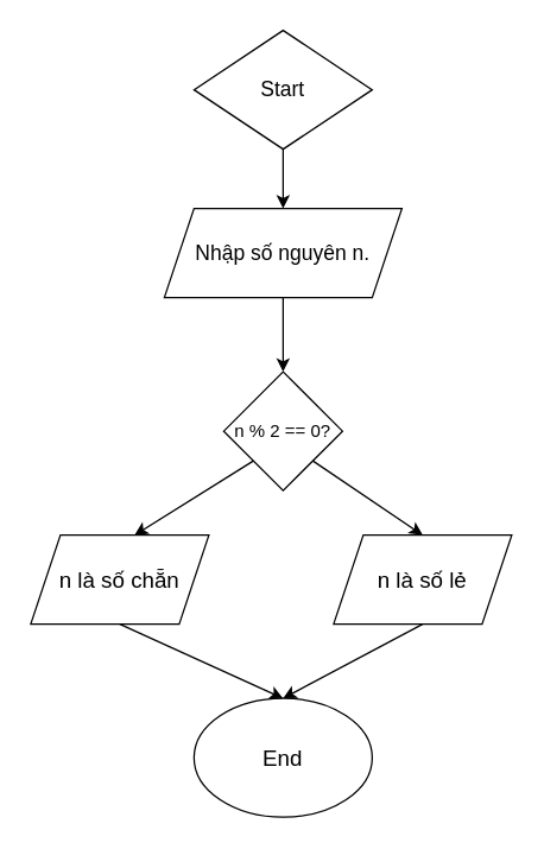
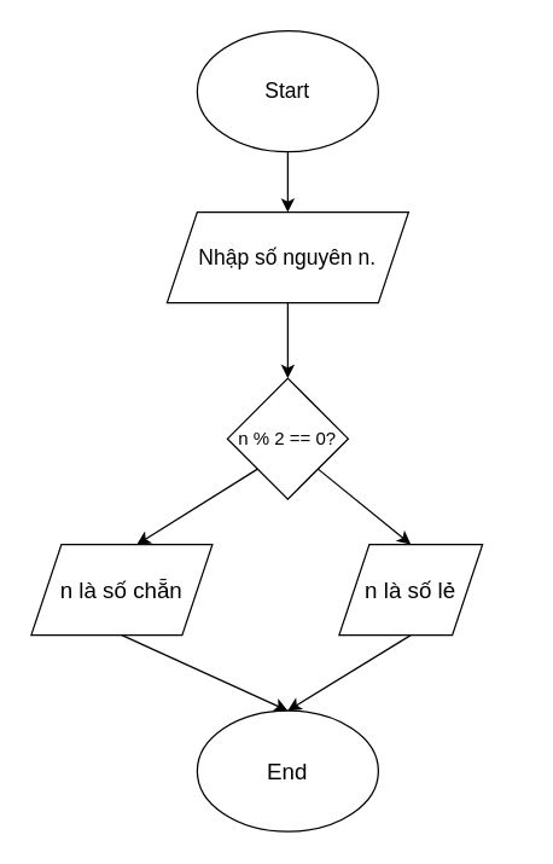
  <mxCell id="0" />
  <mxCell id="1" parent="0" />
- <mxCell id="2" value="&lt;font style=&quot;font-size: 14px;&quot;&gt;Start&lt;/font&gt;" style="rhombus;whiteSpace=wrap;html=1;" vertex="1" parent="1"><mxGeometry x="130" y="20" width="120" height="80" as="geometry" /></mxCell>
+ <mxCell id="2" value="&lt;font style=&quot;font-size: 14px;&quot;&gt;Start&lt;/font&gt;" style="ellipse;whiteSpace=wrap;html=1;" vertex="1" parent="1"><mxGeometry x="130" y="20" width="120" height="80" as="geometry" /></mxCell>
  <mxCell id="3" value="&lt;font style=&quot;font-size: 14px;&quot;&gt;Nhập số nguyên n.&lt;/font&gt;" style="shape=parallelogram;perimeter=parallelogramPerimeter;whiteSpace=wrap;html=1;fixedSize=1;" vertex="1" parent="1"><mxGeometry x="110" y="140" width="160" height="60" as="geometry" /></mxCell>
  <mxCell id="4" value="n % 2 == 0?" style="rhombus;whiteSpace=wrap;html=1;" vertex="1" parent="1"><mxGeometry x="150" y="250" width="80" height="80" as="geometry" /></mxCell>
  <mxCell id="5" value="&lt;font style=&quot;font-size: 15px;&quot;&gt;n là số chẵn&lt;/font&gt;" style="shape=parallelogram;perimeter=parallelogramPerimeter;whiteSpace=wrap;html=1;fixedSize=1;" vertex="1" parent="1"><mxGeometry x="20" y="360" width="120" height="60" as="geometry" /></mxCell>
- <mxCell id="6" value="&lt;font style=&quot;font-size: 15px;&quot;&gt;n là số lẻ&lt;/font&gt;" style="shape=parallelogram;perimeter=parallelogramPerimeter;whiteSpace=wrap;html=1;fixedSize=1;" vertex="1" parent="1"><mxGeometry x="224" y="360" width="120" height="60" as="geometry" /></mxCell>
+ <mxCell id="6" value="&lt;font style=&quot;font-size: 15px;&quot;&gt;n là số lẻ&lt;/font&gt;" style="shape=parallelogram;perimeter=parallelogramPerimeter;whiteSpace=wrap;html=1;fixedSize=1;" vertex="1" parent="1"><mxGeometry x="224" y="360" width="95" height="60" as="geometry" /></mxCell>
  <mxCell id="7" value="&lt;font style=&quot;font-size: 15px;&quot;&gt;End&lt;/font&gt;" style="ellipse;whiteSpace=wrap;html=1;" vertex="1" parent="1"><mxGeometry x="130" y="470" width="120" height="80" as="geometry" /></mxCell>
  <mxCell id="8" value="" style="endArrow=classic;html=1;rounded=0;exitX=0.5;exitY=1;exitDx=0;exitDy=0;entryX=0.5;entryY=0;entryDx=0;entryDy=0;" edge="1" parent="1" source="2" target="3"><mxGeometry width="50" height="50" relative="1" as="geometry"><mxPoint x="200" y="220" as="sourcePoint" /><mxPoint x="250" y="170" as="targetPoint" /></mxGeometry></mxCell>
  <mxCell id="9" value="" style="endArrow=classic;html=1;rounded=0;exitX=0.5;exitY=1;exitDx=0;exitDy=0;entryX=0.5;entryY=0;entryDx=0;entryDy=0;" edge="1" parent="1" source="3" target="4"><mxGeometry width="50" height="50" relative="1" as="geometry"><mxPoint x="200" y="220" as="sourcePoint" /><mxPoint x="250" y="170" as="targetPoint" /></mxGeometry></mxCell>
  <mxCell id="10" value="" style="endArrow=classic;html=1;rounded=0;exitX=0;exitY=1;exitDx=0;exitDy=0;entryX=0.583;entryY=0;entryDx=0;entryDy=0;entryPerimeter=0;" edge="1" parent="1" source="4" target="5"><mxGeometry width="50" height="50" relative="1" as="geometry"><mxPoint x="200" y="220" as="sourcePoint" /><mxPoint x="250" y="170" as="targetPoint" /></mxGeometry></mxCell>
  <mxCell id="11" value="" style="endArrow=classic;html=1;rounded=0;exitX=1;exitY=1;exitDx=0;exitDy=0;entryX=0.5;entryY=0;entryDx=0;entryDy=0;" edge="1" parent="1" source="4" target="6"><mxGeometry width="50" height="50" relative="1" as="geometry"><mxPoint x="200" y="220" as="sourcePoint" /><mxPoint x="250" y="170" as="targetPoint" /></mxGeometry></mxCell>
  <mxCell id="12" value="" style="endArrow=classic;html=1;rounded=0;exitX=0.5;exitY=1;exitDx=0;exitDy=0;entryX=0.5;entryY=0;entryDx=0;entryDy=0;" edge="1" parent="1" source="5" target="7"><mxGeometry width="50" height="50" relative="1" as="geometry"><mxPoint x="200" y="490" as="sourcePoint" /><mxPoint x="250" y="440" as="targetPoint" /></mxGeometry></mxCell>
  <mxCell id="13" value="" style="endArrow=classic;html=1;rounded=0;exitX=0.5;exitY=1;exitDx=0;exitDy=0;entryX=0.5;entryY=0;entryDx=0;entryDy=0;" edge="1" parent="1" source="6" target="7"><mxGeometry width="50" height="50" relative="1" as="geometry"><mxPoint x="200" y="490" as="sourcePoint" /><mxPoint x="250" y="440" as="targetPoint" /></mxGeometry></mxCell>
